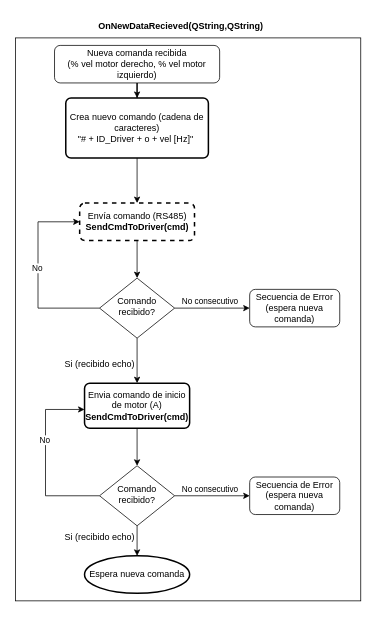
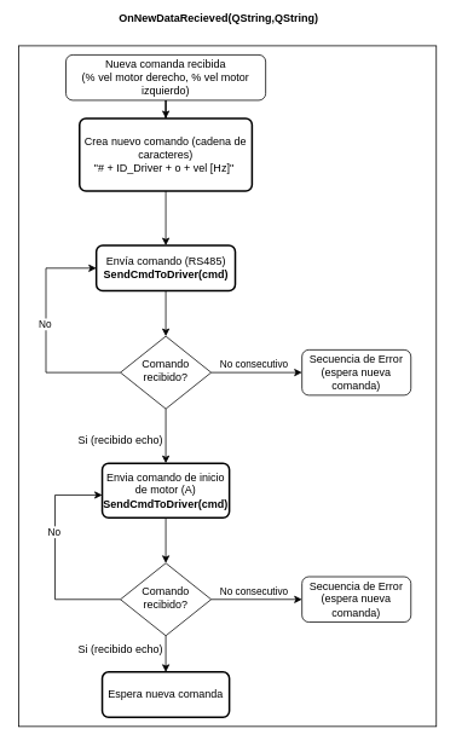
  <mxCell id="0" />
  <mxCell id="1" parent="0" />
  <mxCell id="2" value="" style="rounded=0;whiteSpace=wrap;html=1;glass=0;fillColor=none;" vertex="1" parent="1"><mxGeometry x="20" y="50" width="460" height="750" as="geometry" /></mxCell>
  <mxCell id="3" value="" style="edgeStyle=orthogonalEdgeStyle;rounded=0;orthogonalLoop=1;jettySize=auto;html=1;" edge="1" parent="1" source="4" target="27"><mxGeometry relative="1" as="geometry" /></mxCell>
  <mxCell id="4" value="Nueva comanda recibida&lt;br&gt;(% vel motor derecho, % vel motor izquierdo)" style="rounded=1;whiteSpace=wrap;html=1;fontSize=12;glass=0;strokeWidth=1;shadow=0;" parent="1" vertex="1"><mxGeometry x="72" y="60" width="220" height="50" as="geometry" /></mxCell>
  <mxCell id="5" value="Secuencia de Error (espera nueva comanda)" style="rounded=1;whiteSpace=wrap;html=1;fontSize=12;glass=0;strokeWidth=1;shadow=0;" parent="1" vertex="1"><mxGeometry x="332" y="385" width="120" height="50" as="geometry" /></mxCell>
  <mxCell id="6" value="" style="edgeStyle=orthogonalEdgeStyle;rounded=0;orthogonalLoop=1;jettySize=auto;html=1;" edge="1" parent="1" source="7" target="13"><mxGeometry relative="1" as="geometry" /></mxCell>
- <mxCell id="7" value="Envía comando (RS485)&lt;br&gt;&lt;b&gt;SendCmdToDriver(cmd)&lt;/b&gt;" style="rounded=1;whiteSpace=wrap;html=1;absoluteArcSize=1;arcSize=14;strokeWidth=2;dashed=1;" vertex="1" parent="1"><mxGeometry x="105.5" y="270" width="153" height="50" as="geometry" /></mxCell>
+ <mxCell id="7" value="Envía comando (RS485)&lt;br&gt;&lt;b&gt;SendCmdToDriver(cmd)&lt;/b&gt;" style="rounded=1;whiteSpace=wrap;html=1;absoluteArcSize=1;arcSize=14;strokeWidth=2;" vertex="1" parent="1"><mxGeometry x="105.5" y="270" width="153" height="50" as="geometry" /></mxCell>
  <mxCell id="8" style="edgeStyle=orthogonalEdgeStyle;rounded=0;orthogonalLoop=1;jettySize=auto;html=1;exitX=1;exitY=0.5;exitDx=0;exitDy=0;entryX=0;entryY=0.5;entryDx=0;entryDy=0;" edge="1" parent="1" source="13" target="5"><mxGeometry relative="1" as="geometry" /></mxCell>
  <mxCell id="9" value="No consecutivo" style="edgeLabel;html=1;align=center;verticalAlign=middle;resizable=0;points=[];" vertex="1" connectable="0" parent="8"><mxGeometry x="0.389" y="-5" relative="1" as="geometry"><mxPoint x="-23" y="-15" as="offset" /></mxGeometry></mxCell>
  <mxCell id="10" value="" style="edgeStyle=orthogonalEdgeStyle;rounded=0;orthogonalLoop=1;jettySize=auto;html=1;" edge="1" parent="1" source="13" target="15"><mxGeometry relative="1" as="geometry" /></mxCell>
  <mxCell id="11" style="edgeStyle=orthogonalEdgeStyle;rounded=0;orthogonalLoop=1;jettySize=auto;html=1;entryX=0;entryY=0.5;entryDx=0;entryDy=0;" edge="1" parent="1" source="13" target="7"><mxGeometry relative="1" as="geometry"><Array as="points"><mxPoint x="50" y="410" /><mxPoint x="50" y="295" /></Array></mxGeometry></mxCell>
  <mxCell id="12" value="No" style="edgeLabel;html=1;align=center;verticalAlign=middle;resizable=0;points=[];" vertex="1" connectable="0" parent="11"><mxGeometry x="0.079" y="2" relative="1" as="geometry"><mxPoint as="offset" /></mxGeometry></mxCell>
  <mxCell id="13" value="Comando recibido?" style="rhombus;whiteSpace=wrap;html=1;shadow=0;fontFamily=Helvetica;fontSize=12;align=center;strokeWidth=1;spacing=6;spacingTop=-4;" vertex="1" parent="1"><mxGeometry x="132" y="370" width="100" height="80" as="geometry" /></mxCell>
  <mxCell id="14" value="" style="edgeStyle=orthogonalEdgeStyle;rounded=0;orthogonalLoop=1;jettySize=auto;html=1;entryX=0.5;entryY=0;entryDx=0;entryDy=0;" edge="1" parent="1" source="15" target="23"><mxGeometry relative="1" as="geometry"><mxPoint x="182" y="630" as="targetPoint" /></mxGeometry></mxCell>
  <mxCell id="15" value="Envia comando de inicio de motor (A)&lt;br&gt;&lt;b style=&quot;border-color: var(--border-color);&quot;&gt;SendCmdToDriver(cmd)&lt;/b&gt;" style="rounded=1;whiteSpace=wrap;html=1;absoluteArcSize=1;arcSize=14;strokeWidth=2;" vertex="1" parent="1"><mxGeometry x="112" y="510" width="140" height="60" as="geometry" /></mxCell>
  <mxCell id="16" value="Si (recibido echo)" style="text;html=1;align=center;verticalAlign=middle;resizable=0;points=[];autosize=1;strokeColor=none;fillColor=none;" vertex="1" parent="1"><mxGeometry x="72" y="470" width="120" height="30" as="geometry" /></mxCell>
  <mxCell id="17" value="Secuencia de Error (espera nueva comanda)" style="rounded=1;whiteSpace=wrap;html=1;fontSize=12;glass=0;strokeWidth=1;shadow=0;" vertex="1" parent="1"><mxGeometry x="332" y="635" width="120" height="50" as="geometry" /></mxCell>
  <mxCell id="18" style="edgeStyle=orthogonalEdgeStyle;rounded=0;orthogonalLoop=1;jettySize=auto;html=1;exitX=1;exitY=0.5;exitDx=0;exitDy=0;entryX=0;entryY=0.5;entryDx=0;entryDy=0;" edge="1" parent="1" source="23" target="17"><mxGeometry relative="1" as="geometry" /></mxCell>
  <mxCell id="19" value="No consecutivo" style="edgeLabel;html=1;align=center;verticalAlign=middle;resizable=0;points=[];" vertex="1" connectable="0" parent="18"><mxGeometry x="0.389" y="-5" relative="1" as="geometry"><mxPoint x="-23" y="-15" as="offset" /></mxGeometry></mxCell>
  <mxCell id="20" value="" style="edgeStyle=orthogonalEdgeStyle;rounded=0;orthogonalLoop=1;jettySize=auto;html=1;" edge="1" parent="1" source="23" target="24"><mxGeometry relative="1" as="geometry" /></mxCell>
  <mxCell id="21" style="edgeStyle=orthogonalEdgeStyle;rounded=0;orthogonalLoop=1;jettySize=auto;html=1;exitX=0;exitY=0.5;exitDx=0;exitDy=0;" edge="1" parent="1" source="23" target="15"><mxGeometry relative="1" as="geometry"><mxPoint x="70" y="545" as="targetPoint" /><Array as="points"><mxPoint x="60" y="660" /><mxPoint x="60" y="545" /></Array></mxGeometry></mxCell>
  <mxCell id="22" value="No" style="edgeLabel;html=1;align=center;verticalAlign=middle;resizable=0;points=[];" vertex="1" connectable="0" parent="21"><mxGeometry x="0.23" y="2" relative="1" as="geometry"><mxPoint as="offset" /></mxGeometry></mxCell>
  <mxCell id="23" value="Comando recibido?" style="rhombus;whiteSpace=wrap;html=1;shadow=0;fontFamily=Helvetica;fontSize=12;align=center;strokeWidth=1;spacing=6;spacingTop=-4;" vertex="1" parent="1"><mxGeometry x="132" y="620" width="100" height="80" as="geometry" /></mxCell>
- <mxCell id="24" value="Espera nueva comanda" style="ellipse;whiteSpace=wrap;html=1;absoluteArcSize=1;arcSize=14;strokeWidth=2;" vertex="1" parent="1"><mxGeometry x="112" y="740" width="140" height="50" as="geometry" /></mxCell>
+ <mxCell id="24" value="Espera nueva comanda" style="rounded=1;whiteSpace=wrap;html=1;absoluteArcSize=1;arcSize=14;strokeWidth=2;" vertex="1" parent="1"><mxGeometry x="112" y="740" width="140" height="50" as="geometry" /></mxCell>
  <mxCell id="25" value="Si (recibido echo)" style="text;html=1;align=center;verticalAlign=middle;resizable=0;points=[];autosize=1;strokeColor=none;fillColor=none;" vertex="1" parent="1"><mxGeometry x="72" y="700" width="120" height="30" as="geometry" /></mxCell>
  <mxCell id="26" value="" style="edgeStyle=orthogonalEdgeStyle;rounded=0;orthogonalLoop=1;jettySize=auto;html=1;" edge="1" parent="1" source="27" target="7"><mxGeometry relative="1" as="geometry" /></mxCell>
  <mxCell id="27" value="Crea nuevo comando (cadena de caracteres)&lt;br&gt;&quot;# + ID_Driver + o + vel [Hz]&quot;&amp;nbsp;" style="rounded=1;whiteSpace=wrap;html=1;absoluteArcSize=1;arcSize=14;strokeWidth=2;" vertex="1" parent="1"><mxGeometry x="87" y="130" width="190" height="80" as="geometry" /></mxCell>
- <mxCell id="28" value="&lt;b&gt;OnNewDataRecieved(QString,QString)&lt;/b&gt;" style="text;html=1;align=center;verticalAlign=middle;resizable=0;points=[];autosize=1;strokeColor=none;fillColor=none;" vertex="1" parent="1"><mxGeometry x="120" width="240" height="30" as="geometry" y="20" /></mxCell>
+ <mxCell id="28" value="&lt;b&gt;OnNewDataRecieved(QString,QString)&lt;/b&gt;" style="text;html=1;align=center;verticalAlign=middle;resizable=0;points=[];autosize=1;strokeColor=none;fillColor=none;" vertex="1" parent="1"><mxGeometry x="120" y="5" width="240" height="30" as="geometry" /></mxCell>
